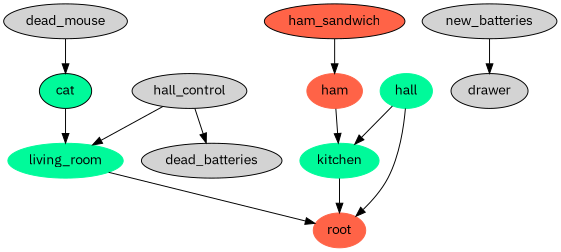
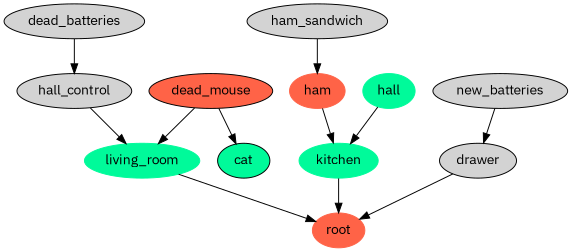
  digraph {
    fontname="IBM Plex Sans"
    node [fontname="IBM Plex Sans" style=filled]
    edge [fontname="IBM Plex Sans"]
    root [color=tomato]
    living_room [color=mediumspringgreen]
    kitchen [color=mediumspringgreen]
    n4 [color=tomato label=ham]
    hall [color=mediumspringgreen]
    cat [fillcolor=mediumspringgreen]
-   dead_mouse
+   dead_mouse [fillcolor=tomato]
    n8 [label=hall_control]
    dead_batteries
-   ham_sandwich [fillcolor=tomato]
+   ham_sandwich
    new_batteries
    drawer
    living_room -> root
    kitchen -> root
    n4 -> kitchen
-   hall -> root
+   drawer -> root
    hall -> kitchen
-   cat -> living_room
+   dead_mouse -> living_room
    dead_mouse -> cat
    n8 -> living_room
-   n8 -> dead_batteries
+   dead_batteries -> n8
    ham_sandwich -> n4
    new_batteries -> drawer
  }
